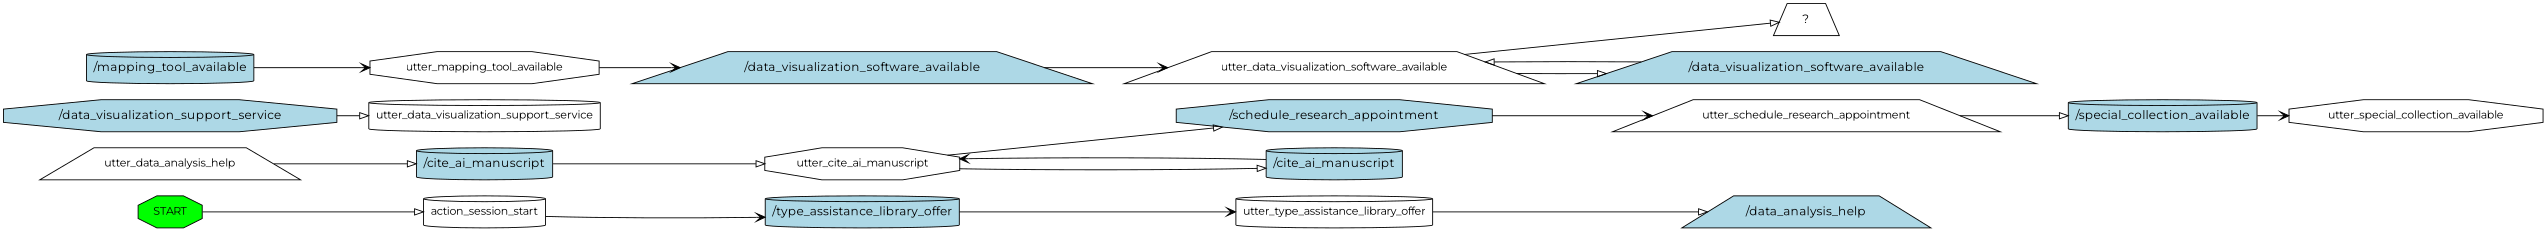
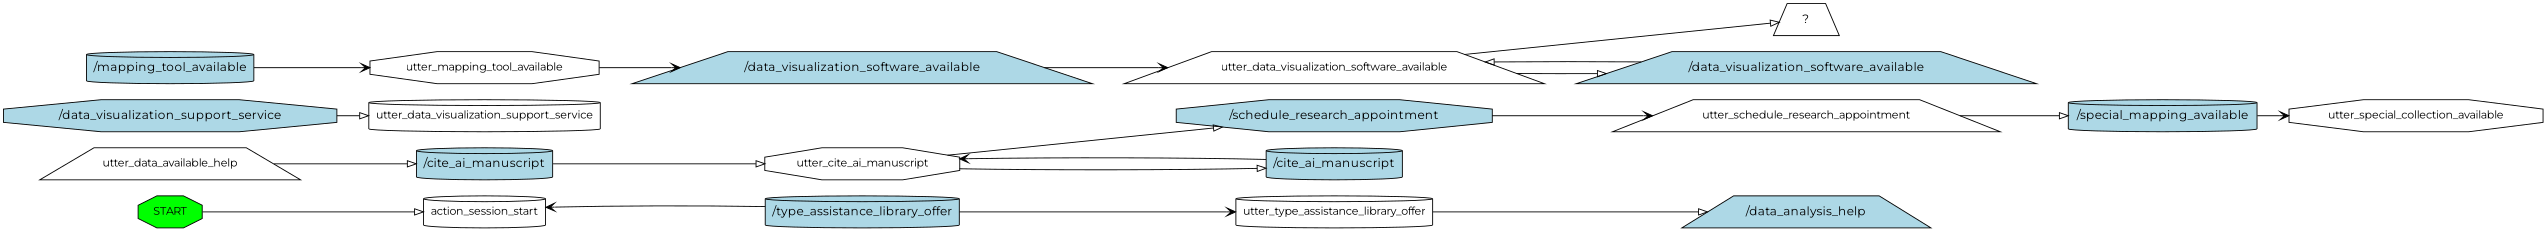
  digraph {
    fontname=Montserrat
    rankdir=LR
    node [fontname=Montserrat shape=cylinder style=filled]
    edge [arrowhead=onormal fontname=Montserrat]
    n1 [fillcolor=green fontsize=12 label=START shape=octagon]
    n2 [fontsize=12 label=action_session_start style=""]
    n3 [fillcolor=lightblue label="/type_assistance_library_offer"]
    n4 [fontsize=12 label=utter_type_assistance_library_offer style=""]
    n5 [fillcolor=lightblue label="/data_analysis_help" shape=trapezium]
-   n6 [fontsize=12 label=utter_data_analysis_help shape=trapezium style=""]
+   n6 [fontsize=12 label=utter_data_available_help shape=trapezium style=""]
    n7 [fillcolor=lightblue label="/cite_ai_manuscript"]
    n8 [fontsize=12 label=utter_cite_ai_manuscript shape=octagon style=""]
    n9 [fillcolor=lightblue label="/schedule_research_appointment" shape=octagon]
    n10 [fillcolor=lightblue label="/cite_ai_manuscript"]
    n11 [fontsize=12 label=utter_schedule_research_appointment shape=trapezium style=""]
-   n12 [fillcolor=lightblue label="/special_collection_available"]
+   n12 [fillcolor=lightblue label="/special_mapping_available"]
    n13 [fontsize=12 label=utter_special_collection_available shape=octagon style=""]
    n14 [fillcolor=lightblue label="/data_visualization_support_service" shape=octagon]
    n15 [fontsize=12 label=utter_data_visualization_support_service style=""]
    n16 [fillcolor=lightblue label="/mapping_tool_available"]
    n17 [fontsize=12 label=utter_mapping_tool_available shape=octagon style=""]
    n18 [fillcolor=lightblue label="/data_visualization_software_available" shape=trapezium]
    n19 [fontsize=12 label=utter_data_visualization_software_available shape=trapezium style=""]
    n20 [label="  ?  " shape=trapezium style=""]
    n21 [fillcolor=lightblue label="/data_visualization_software_available" shape=trapezium]
    n1 -> n2
-   n2 -> n3 [arrowhead=vee]
+   n3 -> n2 [arrowhead=vee]
    n3 -> n4 [arrowhead=vee]
    n4 -> n5
    n6 -> n7
    n7 -> n8
    n8 -> n9
    n8 -> n10
    n9 -> n11 [arrowhead=vee]
    n10 -> n8 [arrowhead=vee]
    n11 -> n12
    n12 -> n13 [arrowhead=vee]
    n14 -> n15
    n16 -> n17 [arrowhead=vee]
    n17 -> n18 [arrowhead=vee]
    n18 -> n19 [arrowhead=vee]
    n19 -> n20
    n19 -> n21
    n21 -> n19
  }
